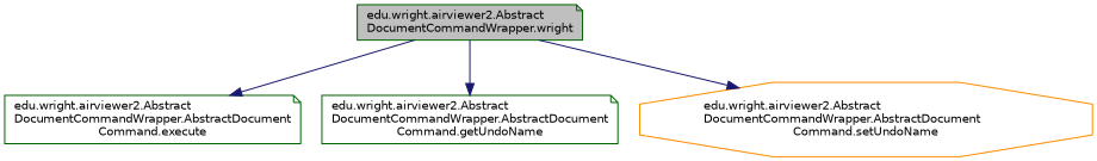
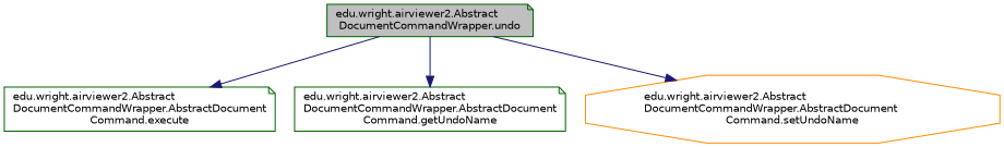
  digraph {
    rankdir=TB
    node [color=darkgreen fillcolor=white fontname=Helvetica fontsize=10 shape=note style=filled]
    edge [color=midnightblue fontname=Helvetica fontsize=10 labelfontname=Helvetica labelfontsize=10 style=solid]
-   n1 [fillcolor=grey75 fontcolor=black height=0.2 label="edu.wright.airviewer2.Abstract\lDocumentCommandWrapper.wright" width=0.4]
+   n1 [fillcolor=grey75 fontcolor=black height=0.2 label="edu.wright.airviewer2.Abstract\lDocumentCommandWrapper.undo" width=0.4]
    n2 [height=0.2 label="edu.wright.airviewer2.Abstract\lDocumentCommandWrapper.AbstractDocument\lCommand.execute" width=0.4]
    n3 [height=0.2 label="edu.wright.airviewer2.Abstract\lDocumentCommandWrapper.AbstractDocument\lCommand.getUndoName" width=0.4]
    n4 [color=darkorange height=0.2 label="edu.wright.airviewer2.Abstract\lDocumentCommandWrapper.AbstractDocument\lCommand.setUndoName" shape=octagon width=0.4]
    n1 -> n2
    n1 -> n3
    n1 -> n4
  }
